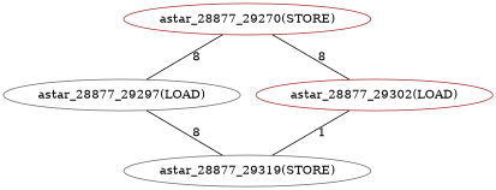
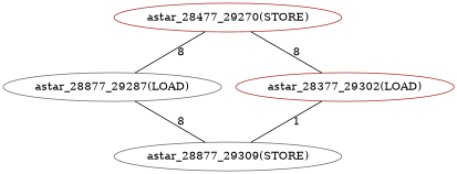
  graph {
    node [color=brown]
-   n1 [label="astar_28877_29270(STORE)"]
-   n2 [color=gray40 label="astar_28877_29297(LOAD)"]
-   n3 [label="astar_28877_29302(LOAD)"]
-   n4 [color=gray40 label="astar_28877_29319(STORE)"]
+   n1 [label="astar_28477_29270(STORE)"]
+   n2 [color=gray40 label="astar_28877_29287(LOAD)"]
+   n3 [label="astar_28377_29302(LOAD)"]
+   n4 [color=gray40 label="astar_28877_29309(STORE)"]
    n1 -- n2 [label=8]
    n1 -- n3 [label=8]
    n2 -- n4 [label=8]
    n3 -- n4 [label=1]
  }
